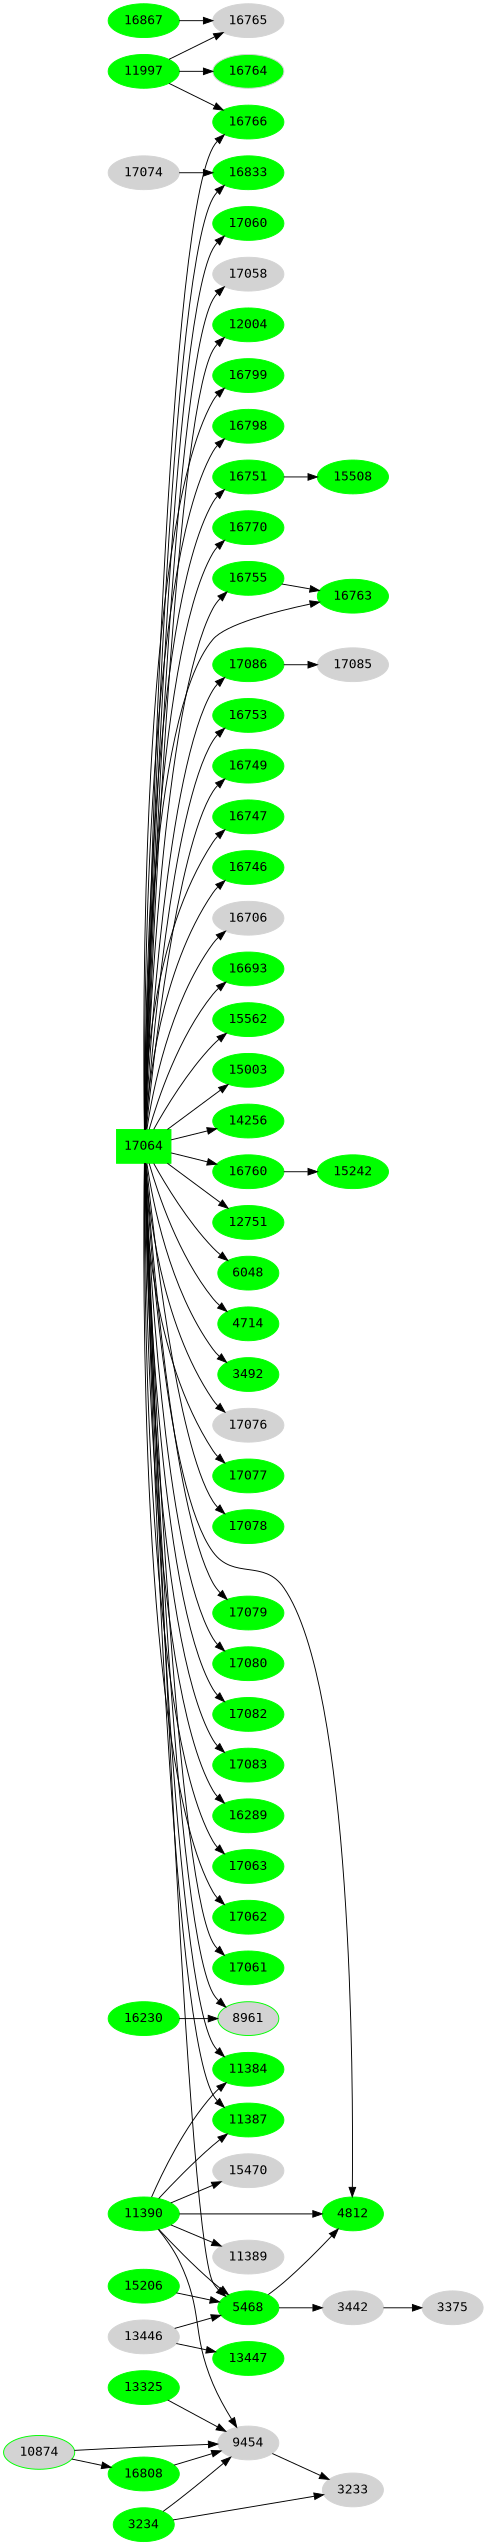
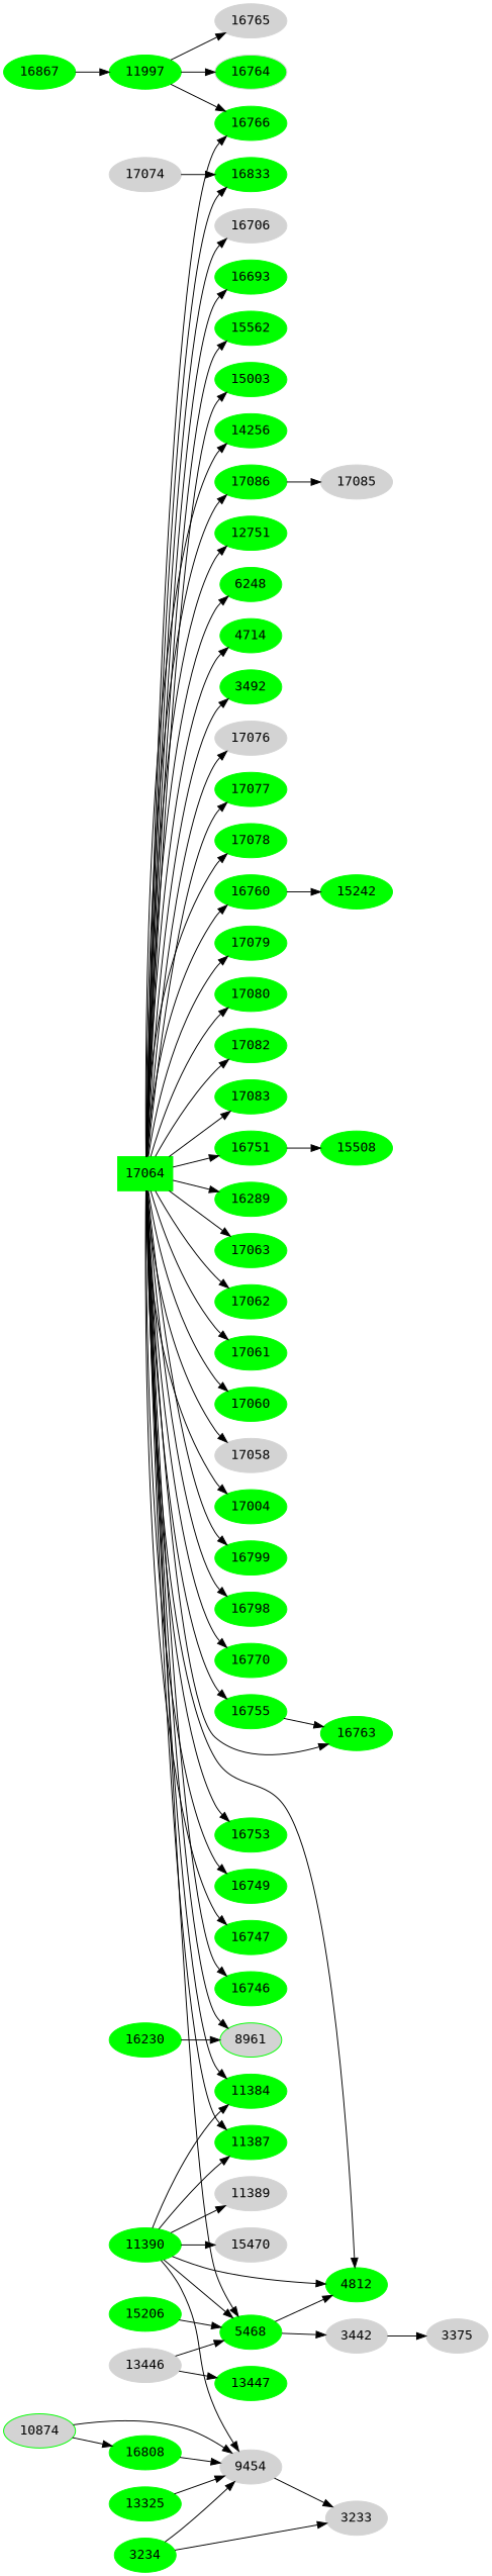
  digraph {
    fontname="DejaVu Sans Mono"
    rankdir=LR
    node [color=green fontname="DejaVu Sans Mono" style=filled]
    edge [fontname="DejaVu Sans Mono"]
    17064 [shape=box]
    17063
    17062
    17061
    17060
    17058 [color=lightgrey]
-   17004 [label=12004]
+   17004
    16833
    16799
    16798
    16770
    16766
    16763
    16760
    16755
    16753
    16751
    16749
    16747
    16746
    16706 [color=lightgrey]
    16693
    15562
    15003
    14256
    12751
    11387
    11384
    8961 [fillcolor=lightgrey]
-   6248 [label=6048]
+   6248
    5468
    4812
    4714
    3492
    17076 [color=lightgrey]
    17077
    17078
    17079
    17080
    17082
    17083
    17086
    16289
    15242
    15508
    3442 [color=lightgrey]
    17085 [color=lightgrey]
    3375 [color=lightgrey]
    17074 [color=lightgrey]
    11997
    16765 [color=lightgrey]
    16764 [color=lightgrey fillcolor=green]
    11390
    11389 [color=lightgrey]
    9454 [color=lightgrey]
    15470 [color=lightgrey]
    3233 [color=lightgrey]
    16230
    13446 [color=lightgrey]
    13447
    15206
    16867
    3234
    13325
    10874 [fillcolor=lightgrey]
    n66 [label=16808]
    17064 -> 17063
    17064 -> 17062
    17064 -> 17061
    17064 -> 17060
    17064 -> 17058
    17064 -> 17004
    17064 -> 16833
    17064 -> 16799
    17064 -> 16798
    17064 -> 16770
    17064 -> 16766
    17064 -> 16763
    17064 -> 16760
    17064 -> 16755
    17064 -> 16753
    17064 -> 16751
    17064 -> 16749
    17064 -> 16747
    17064 -> 16746
    17064 -> 16706
    17064 -> 16693
    17064 -> 15562
    17064 -> 15003
    17064 -> 14256
    17064 -> 12751
    17064 -> 11387
    17064 -> 11384
    17064 -> 8961
    17064 -> 6248
    17064 -> 5468
    17064 -> 4812
    17064 -> 4714
    17064 -> 3492
    17064 -> 17076
    17064 -> 17077
    17064 -> 17078
    17064 -> 17079
    17064 -> 17080
    17064 -> 17082
    17064 -> 17083
    17064 -> 17086
    17064 -> 16289
    16760 -> 15242
    16755 -> 16763
    16751 -> 15508
    5468 -> 4812
    5468 -> 3442
    17086 -> 17085
    3442 -> 3375
    17074 -> 16833
    11997 -> 16766
    11997 -> 16765
    11997 -> 16764
    11390 -> 11387
    11390 -> 11384
    11390 -> 5468
    11390 -> 4812
    11390 -> 11389
    11390 -> 9454
    11390 -> 15470
    9454 -> 3233
    16230 -> 8961
    13446 -> 5468
    13446 -> 13447
    15206 -> 5468
-   16867 -> 16765
+   16867 -> 11997
    3234 -> 9454
    3234 -> 3233
    13325 -> 9454
    10874 -> 9454
    10874 -> n66
    n66 -> 9454
  }
